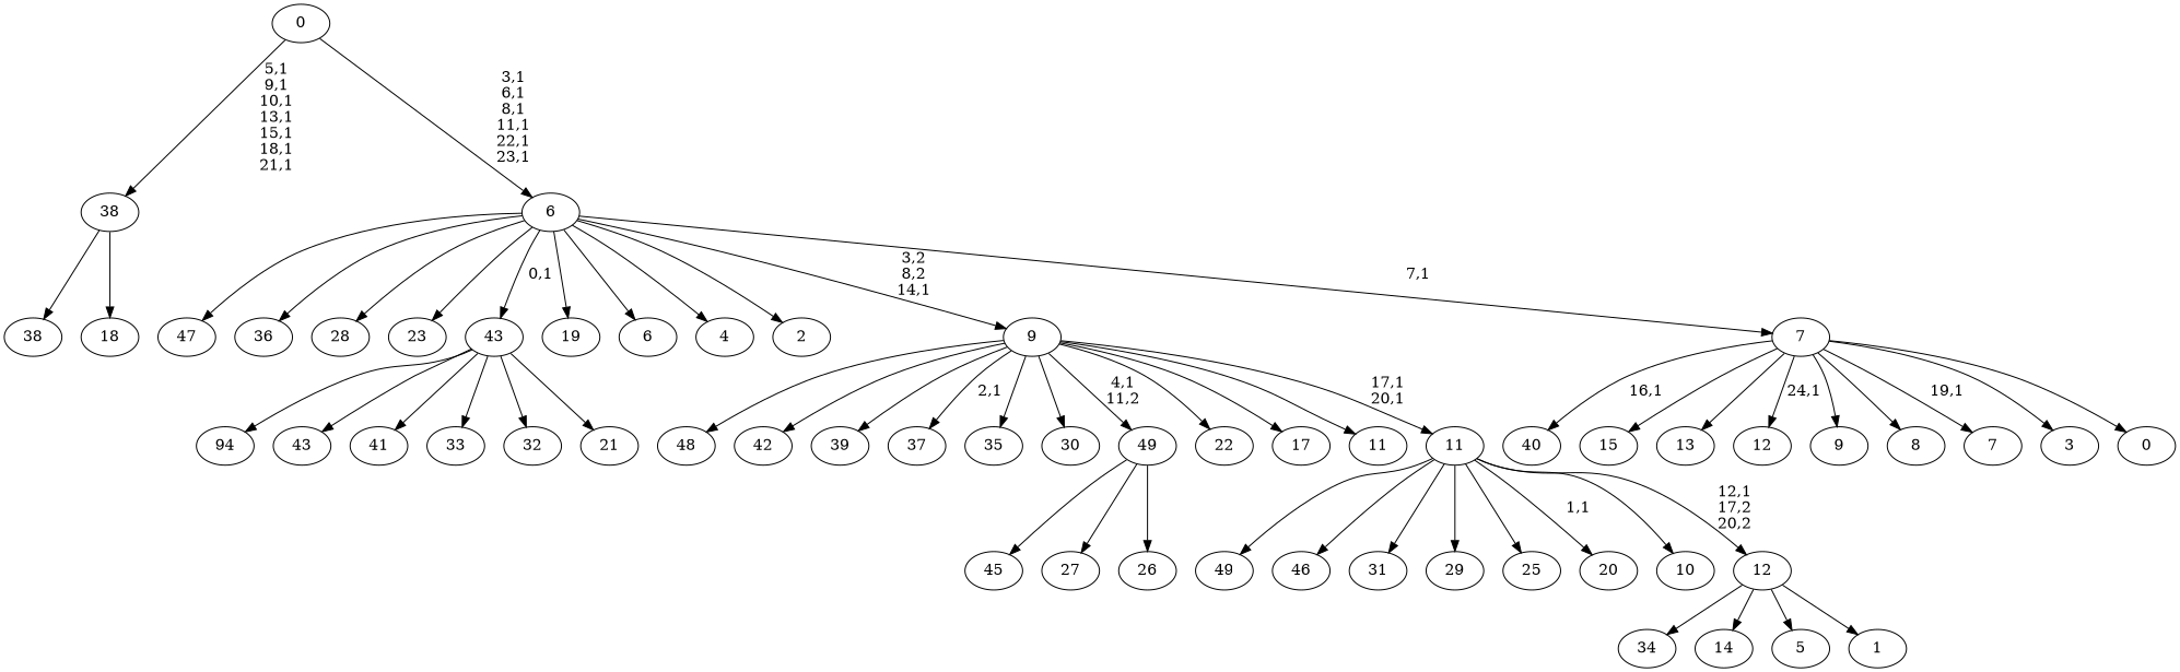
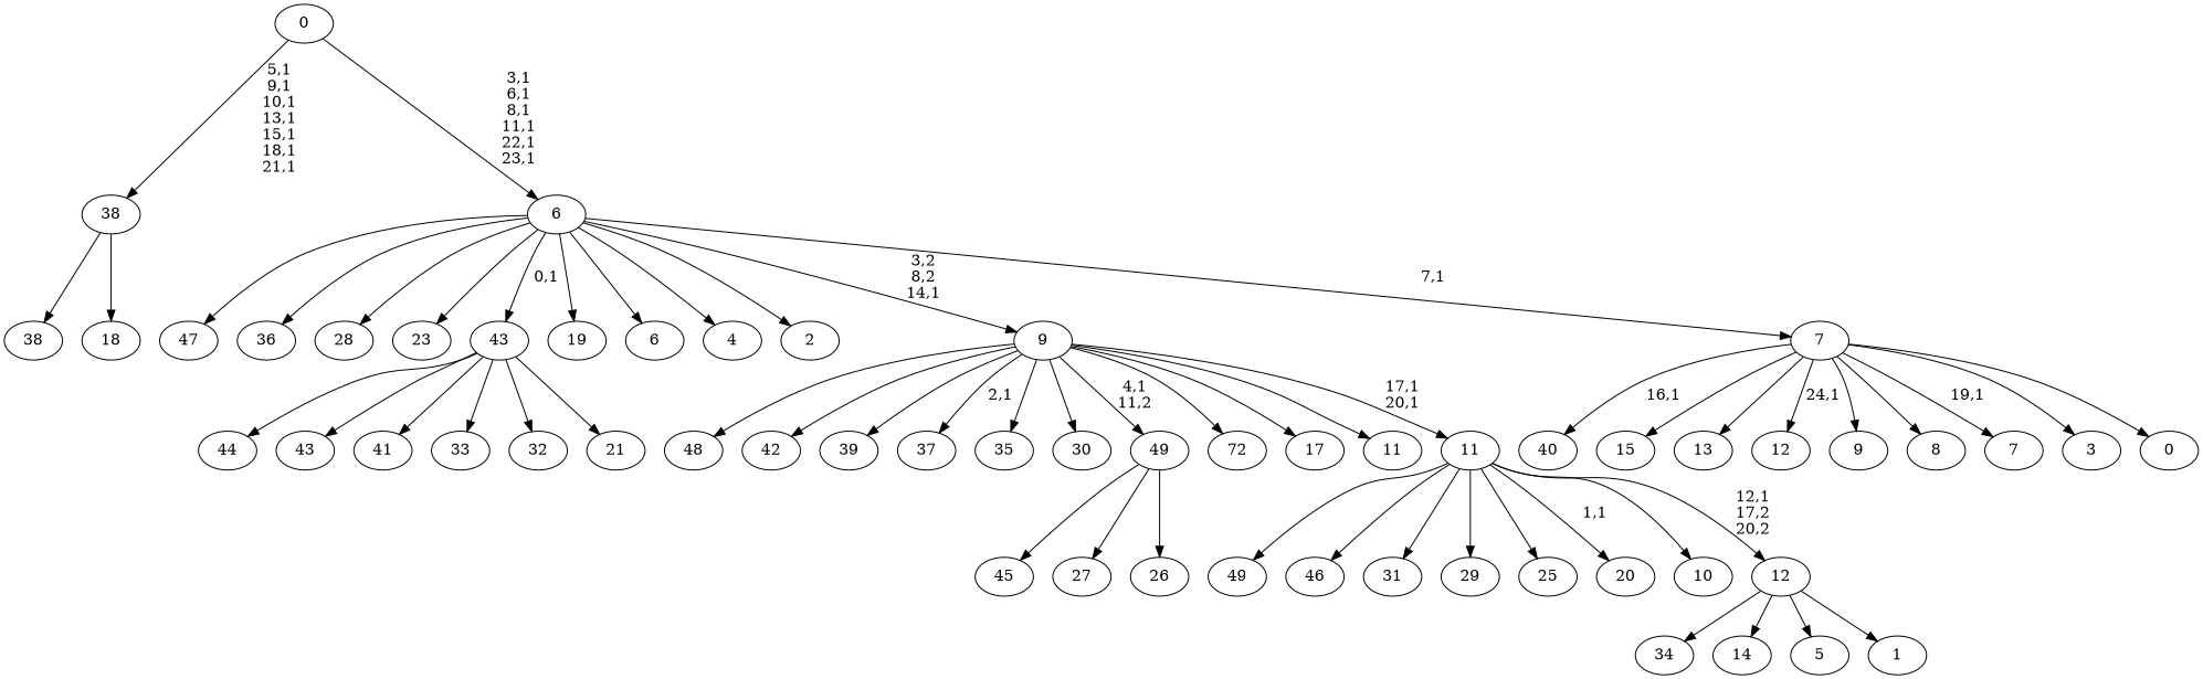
  digraph {
    n1 [label=49]
    n2 [label=48]
    n3 [label=47]
    n4 [label=46]
    n5 [label=45]
-   n6 [label=94]
+   n6 [label=44]
    n7 [label=43]
    n8 [label=42]
    n9 [label=41]
    n10 [label=40]
    n11 [label=39]
    n12 [label=38]
    n13 [label=37]
    n14 [label=36]
    n15 [label=35]
    n16 [label=34]
    n17 [label=33]
    n18 [label=32]
    n19 [label=31]
    n20 [label=30]
    n21 [label=29]
    n22 [label=28]
    n23 [label=27]
    n24 [label=26]
    49
    n26 [label=25]
    n27 [label=23]
-   n28 [label=22]
+   n28 [label=72]
    n29 [label=21]
    43
    n31 [label=20]
    n32 [label=19]
    n33 [label=18]
    38
    n35 [label=17]
    n36 [label=15]
    n37 [label=14]
    n38 [label=13]
    n39 [label=12]
    n40 [label=11]
    n41 [label=10]
    n42 [label=9]
    n43 [label=8]
    n44 [label=7]
    n45 [label=6]
    n46 [label=5]
    n47 [label=4]
    n48 [label=3]
    n49 [label=2]
    n50 [label=1]
    12
    11
    9
    n54 [label=0]
    7
    6
    0
    49 -> n5
    49 -> n23
    49 -> n24
    43 -> n6
    43 -> n7
    43 -> n9
    43 -> n17
    43 -> n18
    43 -> n29
    38 -> n12
    38 -> n33
    12 -> n16
    12 -> n37
    12 -> n46
    12 -> n50
    11 -> n1
    11 -> n4
    11 -> n19
    11 -> n21
    11 -> n26
    11 -> n31 [label="1,1"]
    11 -> n41
    11 -> 12 [label="12,1\n17,2\n20,2"]
    9 -> n2
    9 -> n8
    9 -> n11
    9 -> n13 [label="2,1"]
    9 -> n15
    9 -> n20
    9 -> 49 [label="4,1\n11,2"]
    9 -> n28
    9 -> n35
    9 -> n40
    9 -> 11 [label="17,1\n20,1"]
    7 -> n10 [label="16,1"]
    7 -> n36
    7 -> n38
    7 -> n39 [label="24,1"]
    7 -> n42
    7 -> n43
    7 -> n44 [label="19,1"]
    7 -> n48
    7 -> n54
    6 -> n3
    6 -> n14
    6 -> n22
    6 -> n27
    6 -> 43 [label="0,1"]
    6 -> n32
    6 -> n45
    6 -> n47
    6 -> n49
    6 -> 9 [label="3,2\n8,2\n14,1"]
    6 -> 7 [label="7,1"]
    0 -> 38 [label="5,1\n9,1\n10,1\n13,1\n15,1\n18,1\n21,1"]
    0 -> 6 [label="3,1\n6,1\n8,1\n11,1\n22,1\n23,1"]
  }
